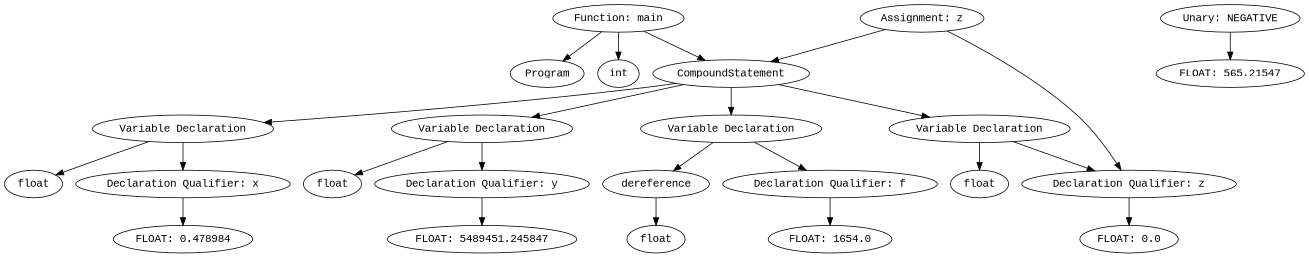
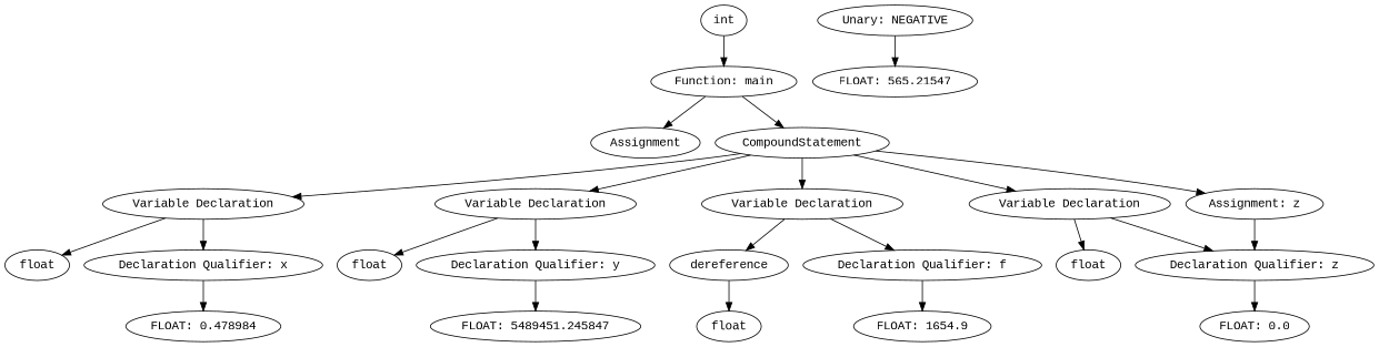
  digraph {
    fontname="Liberation Mono"
    node [fontname="Liberation Mono"]
    edge [fontname="Liberation Mono"]
-   n1 [label=Program]
+   n1 [label=Assignment]
    n2 [label="Function: main"]
    n3 [label=int]
    n4 [label=CompoundStatement]
    n5 [label="Variable Declaration"]
    n6 [label="Variable Declaration"]
    n7 [label="Variable Declaration"]
    n8 [label="Variable Declaration"]
    n9 [label="Assignment: z"]
    n10 [label=float]
    n11 [label="Declaration Qualifier: x"]
    n12 [label=float]
    n13 [label="Declaration Qualifier: y"]
    n14 [label=dereference]
    n15 [label="Declaration Qualifier: f"]
    n16 [label=float]
    n17 [label="Declaration Qualifier: z"]
    n18 [label="FLOAT: 0.478984"]
    n19 [label="FLOAT: 5489451.245847"]
    n20 [label=float]
-   n21 [label="FLOAT: 1654.0"]
+   n21 [label="FLOAT: 1654.9"]
    n22 [label="FLOAT: 0.0"]
    n23 [label="Unary: NEGATIVE"]
    n24 [label="FLOAT: 565.21547"]
    n2 -> n1
-   n2 -> n3
+   n3 -> n2
    n2 -> n4
    n4 -> n5
    n4 -> n6
    n4 -> n7
    n4 -> n8
-   n9 -> n4
+   n4 -> n9
    n5 -> n10
    n5 -> n11
    n6 -> n12
    n6 -> n13
    n7 -> n14
    n7 -> n15
    n8 -> n16
    n8 -> n17
    n9 -> n17
    n11 -> n18
    n13 -> n19
    n14 -> n20
    n15 -> n21
    n17 -> n22
    n23 -> n24
  }
